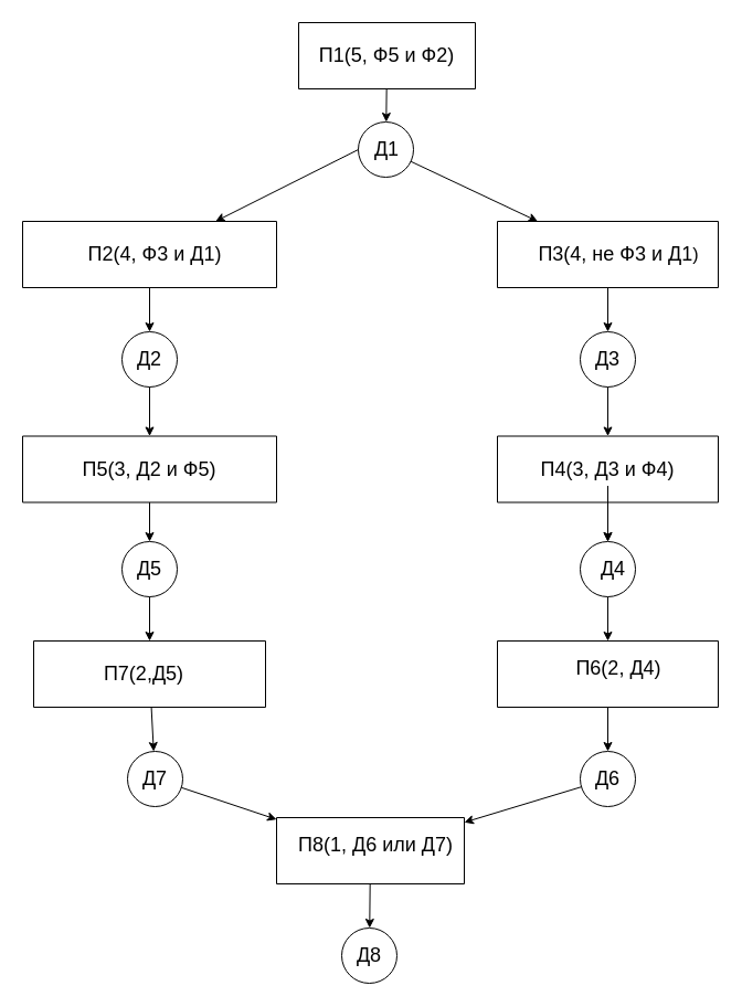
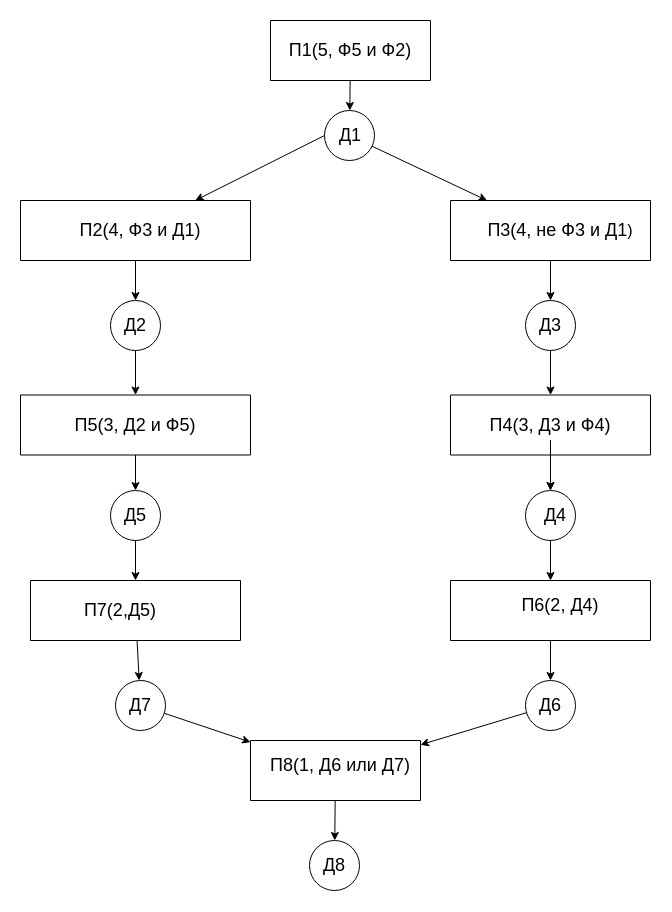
  <mxCell id="0" />
  <mxCell id="1" parent="0" />
  <mxCell id="2" value="" style="verticalLabelPosition=bottom;verticalAlign=top;html=1;shape=mxgraph.basic.rect;fillColor2=none;strokeWidth=1;size=20;indent=5;" vertex="1" parent="1"><mxGeometry x="270" y="20" width="160" height="60" as="geometry" /></mxCell>
  <mxCell id="3" value="" style="verticalLabelPosition=bottom;verticalAlign=top;html=1;shape=mxgraph.basic.rect;fillColor2=none;strokeWidth=1;size=20;indent=5;" vertex="1" parent="1"><mxGeometry x="450" y="394.5" width="200" height="60" as="geometry" /></mxCell>
  <mxCell id="4" value="" style="verticalLabelPosition=bottom;verticalAlign=top;html=1;shape=mxgraph.basic.rect;fillColor2=none;strokeWidth=1;size=20;indent=5;" vertex="1" parent="1"><mxGeometry x="20" y="394.5" width="230" height="60" as="geometry" /></mxCell>
  <mxCell id="5" value="" style="verticalLabelPosition=bottom;verticalAlign=top;html=1;shape=mxgraph.basic.rect;fillColor2=none;strokeWidth=1;size=20;indent=5;" vertex="1" parent="1"><mxGeometry x="450" y="200" width="200" height="60" as="geometry" /></mxCell>
  <mxCell id="6" value="" style="verticalLabelPosition=bottom;verticalAlign=top;html=1;shape=mxgraph.basic.rect;fillColor2=none;strokeWidth=1;size=20;indent=5;" vertex="1" parent="1"><mxGeometry x="20" y="200" width="230" height="60" as="geometry" /></mxCell>
  <mxCell id="7" value="" style="verticalLabelPosition=bottom;verticalAlign=top;html=1;shape=mxgraph.basic.rect;fillColor2=none;strokeWidth=1;size=20;indent=5;" vertex="1" parent="1"><mxGeometry x="30" y="580" width="210" height="60" as="geometry" /></mxCell>
  <mxCell id="8" value="" style="verticalLabelPosition=bottom;verticalAlign=top;html=1;shape=mxgraph.basic.rect;fillColor2=none;strokeWidth=1;size=20;indent=5;" vertex="1" parent="1"><mxGeometry x="450" y="580" width="200" height="60" as="geometry" /></mxCell>
  <mxCell id="9" value="" style="verticalLabelPosition=bottom;verticalAlign=top;html=1;shape=mxgraph.basic.rect;fillColor2=none;strokeWidth=1;size=20;indent=5;" vertex="1" parent="1"><mxGeometry x="250" y="740" width="170" height="60" as="geometry" /></mxCell>
  <mxCell id="10" value="" style="ellipse;whiteSpace=wrap;html=1;aspect=fixed;" vertex="1" parent="1"><mxGeometry x="110" y="490" width="50" height="50" as="geometry" /></mxCell>
  <mxCell id="11" value="" style="ellipse;whiteSpace=wrap;html=1;aspect=fixed;" vertex="1" parent="1"><mxGeometry x="525" y="490" width="50" height="50" as="geometry" /></mxCell>
  <mxCell id="12" value="" style="ellipse;whiteSpace=wrap;html=1;aspect=fixed;" vertex="1" parent="1"><mxGeometry x="110" y="300" width="50" height="50" as="geometry" /></mxCell>
  <mxCell id="13" value="" style="ellipse;whiteSpace=wrap;html=1;aspect=fixed;" vertex="1" parent="1"><mxGeometry x="525" y="300" width="50" height="50" as="geometry" /></mxCell>
  <mxCell id="14" value="" style="ellipse;whiteSpace=wrap;html=1;aspect=fixed;" vertex="1" parent="1"><mxGeometry x="324" y="110" width="50" height="50" as="geometry" /></mxCell>
  <mxCell id="15" value="" style="ellipse;whiteSpace=wrap;html=1;aspect=fixed;" vertex="1" parent="1"><mxGeometry x="115" y="680" width="50" height="50" as="geometry" /></mxCell>
  <mxCell id="16" value="" style="ellipse;whiteSpace=wrap;html=1;aspect=fixed;" vertex="1" parent="1"><mxGeometry x="525" y="680" width="50" height="50" as="geometry" /></mxCell>
  <mxCell id="17" value="" style="ellipse;whiteSpace=wrap;html=1;aspect=fixed;" vertex="1" parent="1"><mxGeometry x="309" y="840" width="50" height="50" as="geometry" /></mxCell>
  <mxCell id="18" value="" style="endArrow=classic;html=1;rounded=0;" edge="1" parent="1" source="2" target="14"><mxGeometry width="50" height="50" relative="1" as="geometry"><mxPoint x="160" y="150" as="sourcePoint" /><mxPoint x="210" y="100" as="targetPoint" /></mxGeometry></mxCell>
  <mxCell id="19" value="" style="endArrow=classic;html=1;rounded=0;exitX=0;exitY=0.5;exitDx=0;exitDy=0;" edge="1" parent="1" source="14" target="6"><mxGeometry width="50" height="50" relative="1" as="geometry"><mxPoint x="330" y="270" as="sourcePoint" /><mxPoint x="380" y="220" as="targetPoint" /></mxGeometry></mxCell>
  <mxCell id="20" value="" style="endArrow=classic;html=1;rounded=0;" edge="1" parent="1" source="14" target="5"><mxGeometry width="50" height="50" relative="1" as="geometry"><mxPoint x="330" y="290" as="sourcePoint" /><mxPoint x="380" y="240" as="targetPoint" /></mxGeometry></mxCell>
  <mxCell id="21" value="" style="endArrow=classic;html=1;rounded=0;" edge="1" parent="1" source="6" target="12"><mxGeometry width="50" height="50" relative="1" as="geometry"><mxPoint x="260" y="310" as="sourcePoint" /><mxPoint x="310" y="260" as="targetPoint" /></mxGeometry></mxCell>
  <mxCell id="22" value="" style="endArrow=classic;html=1;rounded=0;" edge="1" parent="1" source="5" target="13"><mxGeometry width="50" height="50" relative="1" as="geometry"><mxPoint x="430" y="350" as="sourcePoint" /><mxPoint x="480" y="300" as="targetPoint" /></mxGeometry></mxCell>
  <mxCell id="23" value="" style="endArrow=classic;html=1;rounded=0;exitX=0.5;exitY=1;exitDx=0;exitDy=0;" edge="1" parent="1" source="12" target="4"><mxGeometry width="50" height="50" relative="1" as="geometry"><mxPoint x="290" y="380" as="sourcePoint" /><mxPoint x="340" y="330" as="targetPoint" /></mxGeometry></mxCell>
  <mxCell id="24" value="" style="endArrow=classic;html=1;rounded=0;" edge="1" parent="1" source="13" target="3"><mxGeometry width="50" height="50" relative="1" as="geometry"><mxPoint x="380" y="390" as="sourcePoint" /><mxPoint x="430" y="340" as="targetPoint" /></mxGeometry></mxCell>
  <mxCell id="25" value="" style="endArrow=classic;html=1;rounded=0;" edge="1" parent="1" source="4" target="10"><mxGeometry width="50" height="50" relative="1" as="geometry"><mxPoint x="270" y="500" as="sourcePoint" /><mxPoint x="320" y="450" as="targetPoint" /></mxGeometry></mxCell>
  <mxCell id="26" value="" style="endArrow=classic;html=1;rounded=0;" edge="1" parent="1" source="3" target="11"><mxGeometry width="50" height="50" relative="1" as="geometry"><mxPoint x="430" y="520" as="sourcePoint" /><mxPoint x="480" y="470" as="targetPoint" /></mxGeometry></mxCell>
  <mxCell id="27" value="" style="endArrow=classic;html=1;rounded=0;" edge="1" parent="1" source="10" target="7"><mxGeometry width="50" height="50" relative="1" as="geometry"><mxPoint x="240" y="560" as="sourcePoint" /><mxPoint x="290" y="510" as="targetPoint" /></mxGeometry></mxCell>
  <mxCell id="28" value="" style="endArrow=classic;html=1;rounded=0;" edge="1" parent="1" source="11" target="8"><mxGeometry width="50" height="50" relative="1" as="geometry"><mxPoint x="420" y="580" as="sourcePoint" /><mxPoint x="470" y="530" as="targetPoint" /></mxGeometry></mxCell>
  <mxCell id="29" value="" style="endArrow=classic;html=1;rounded=0;" edge="1" parent="1" source="7" target="15"><mxGeometry width="50" height="50" relative="1" as="geometry"><mxPoint x="250" y="700" as="sourcePoint" /><mxPoint x="300" y="650" as="targetPoint" /></mxGeometry></mxCell>
  <mxCell id="30" value="" style="endArrow=classic;html=1;rounded=0;" edge="1" parent="1" source="8" target="16"><mxGeometry width="50" height="50" relative="1" as="geometry"><mxPoint x="470" y="740" as="sourcePoint" /><mxPoint x="520" y="690" as="targetPoint" /></mxGeometry></mxCell>
  <mxCell id="31" value="" style="endArrow=classic;html=1;rounded=0;" edge="1" parent="1" source="15" target="9"><mxGeometry width="50" height="50" relative="1" as="geometry"><mxPoint x="260" y="710" as="sourcePoint" /><mxPoint x="310" y="660" as="targetPoint" /></mxGeometry></mxCell>
  <mxCell id="32" value="" style="endArrow=classic;html=1;rounded=0;" edge="1" parent="1" source="16" target="9"><mxGeometry width="50" height="50" relative="1" as="geometry"><mxPoint x="510" y="850" as="sourcePoint" /><mxPoint x="560" y="800" as="targetPoint" /></mxGeometry></mxCell>
  <mxCell id="33" value="" style="endArrow=classic;html=1;rounded=0;" edge="1" parent="1" source="9" target="17"><mxGeometry width="50" height="50" relative="1" as="geometry"><mxPoint x="440" y="870" as="sourcePoint" /><mxPoint x="490" y="820" as="targetPoint" /></mxGeometry></mxCell>
  <mxCell id="34" value="&lt;font style=&quot;font-size: 18px;&quot;&gt;П1(5, Ф5 и Ф2)&lt;/font&gt;" style="text;html=1;strokeColor=none;fillColor=none;align=center;verticalAlign=middle;whiteSpace=wrap;rounded=0;" vertex="1" parent="1"><mxGeometry x="260" y="35" width="180" height="30" as="geometry" /></mxCell>
  <mxCell id="35" value="&lt;font style=&quot;font-size: 18px;&quot;&gt;П2(4, Ф3 и Д1)&lt;/font&gt;" style="text;html=1;strokeColor=none;fillColor=none;align=center;verticalAlign=middle;whiteSpace=wrap;rounded=0;" vertex="1" parent="1"><mxGeometry x="50" y="215" width="180" height="30" as="geometry" /></mxCell>
  <mxCell id="36" value="&lt;font style=&quot;font-size: 18px;&quot;&gt;П3(4, не Ф3 и Д1&lt;/font&gt;&lt;font size=&quot;3&quot;&gt;)&lt;/font&gt;" style="text;html=1;strokeColor=none;fillColor=none;align=center;verticalAlign=middle;whiteSpace=wrap;rounded=0;" vertex="1" parent="1"><mxGeometry x="470" y="215" width="180" height="30" as="geometry" /></mxCell>
  <mxCell id="37" value="&lt;font style=&quot;font-size: 18px;&quot;&gt;П5(3, Д2 и Ф5)&lt;/font&gt;" style="text;html=1;strokeColor=none;fillColor=none;align=center;verticalAlign=middle;whiteSpace=wrap;rounded=0;" vertex="1" parent="1"><mxGeometry x="45" y="409.5" width="180" height="30" as="geometry" /></mxCell>
  <mxCell id="38" value="" style="edgeStyle=orthogonalEdgeStyle;rounded=0;orthogonalLoop=1;jettySize=auto;html=1;fontSize=18;" edge="1" parent="1" source="39" target="11"><mxGeometry relative="1" as="geometry" /></mxCell>
  <mxCell id="39" value="&lt;font style=&quot;font-size: 18px;&quot;&gt;П4(3, Д3 и Ф4)&lt;/font&gt;" style="text;html=1;strokeColor=none;fillColor=none;align=center;verticalAlign=middle;whiteSpace=wrap;rounded=0;" vertex="1" parent="1"><mxGeometry x="460" y="409.5" width="180" height="30" as="geometry" /></mxCell>
- <mxCell id="40" value="&lt;font style=&quot;font-size: 18px;&quot;&gt;П7(2,Д5)&lt;/font&gt; " style="text;html=1;strokeColor=none;fillColor=none;align=center;verticalAlign=middle;whiteSpace=wrap;rounded=0;" vertex="1" parent="1"><mxGeometry x="40" y="595" width="180" height="30" as="geometry" /></mxCell>
+ <mxCell id="40" value="&lt;font style=&quot;font-size: 18px;&quot;&gt;П7(2,Д5)&lt;/font&gt; " style="text;html=1;strokeColor=none;fillColor=none;align=center;verticalAlign=middle;whiteSpace=wrap;rounded=0;" vertex="1" parent="1"><mxGeometry x="30" y="595" width="180" height="30" as="geometry" /></mxCell>
  <mxCell id="41" value="&lt;font style=&quot;font-size: 18px;&quot;&gt;П6(2, Д4)&lt;/font&gt;" style="text;html=1;strokeColor=none;fillColor=none;align=center;verticalAlign=middle;whiteSpace=wrap;rounded=0;" vertex="1" parent="1"><mxGeometry x="470" y="590" width="180" height="30" as="geometry" /></mxCell>
  <mxCell id="42" value="&lt;font style=&quot;font-size: 18px;&quot;&gt;П8(1, Д6 или Д7)&lt;/font&gt;" style="text;html=1;strokeColor=none;fillColor=none;align=center;verticalAlign=middle;whiteSpace=wrap;rounded=0;" vertex="1" parent="1"><mxGeometry x="250" y="750" width="180" height="30" as="geometry" /></mxCell>
  <mxCell id="43" value="Д1" style="text;html=1;strokeColor=none;fillColor=none;align=center;verticalAlign=middle;whiteSpace=wrap;rounded=0;fontSize=18;" vertex="1" parent="1"><mxGeometry x="320" y="120" width="60" height="30" as="geometry" /></mxCell>
  <mxCell id="44" value="Д2" style="text;html=1;strokeColor=none;fillColor=none;align=center;verticalAlign=middle;whiteSpace=wrap;rounded=0;fontSize=18;" vertex="1" parent="1"><mxGeometry x="105" y="310" width="60" height="30" as="geometry" /></mxCell>
  <mxCell id="45" value="Д3" style="text;html=1;strokeColor=none;fillColor=none;align=center;verticalAlign=middle;whiteSpace=wrap;rounded=0;fontSize=18;" vertex="1" parent="1"><mxGeometry x="520" y="310" width="60" height="30" as="geometry" /></mxCell>
  <mxCell id="46" value="Д5" style="text;html=1;strokeColor=none;fillColor=none;align=center;verticalAlign=middle;whiteSpace=wrap;rounded=0;fontSize=18;" vertex="1" parent="1"><mxGeometry x="105" y="500" width="60" height="30" as="geometry" /></mxCell>
  <mxCell id="47" value="Д4" style="text;html=1;strokeColor=none;fillColor=none;align=center;verticalAlign=middle;whiteSpace=wrap;rounded=0;fontSize=18;" vertex="1" parent="1"><mxGeometry x="525" y="500" width="60" height="30" as="geometry" /></mxCell>
  <mxCell id="48" value="Д7" style="text;html=1;strokeColor=none;fillColor=none;align=center;verticalAlign=middle;whiteSpace=wrap;rounded=0;fontSize=18;" vertex="1" parent="1"><mxGeometry x="110" y="690" width="60" height="30" as="geometry" /></mxCell>
  <mxCell id="49" value="Д6" style="text;html=1;strokeColor=none;fillColor=none;align=center;verticalAlign=middle;whiteSpace=wrap;rounded=0;fontSize=18;" vertex="1" parent="1"><mxGeometry x="520" y="690" width="60" height="30" as="geometry" /></mxCell>
  <mxCell id="50" value="Д8" style="text;html=1;strokeColor=none;fillColor=none;align=center;verticalAlign=middle;whiteSpace=wrap;rounded=0;fontSize=18;" vertex="1" parent="1"><mxGeometry x="304" y="850" width="60" height="30" as="geometry" /></mxCell>
